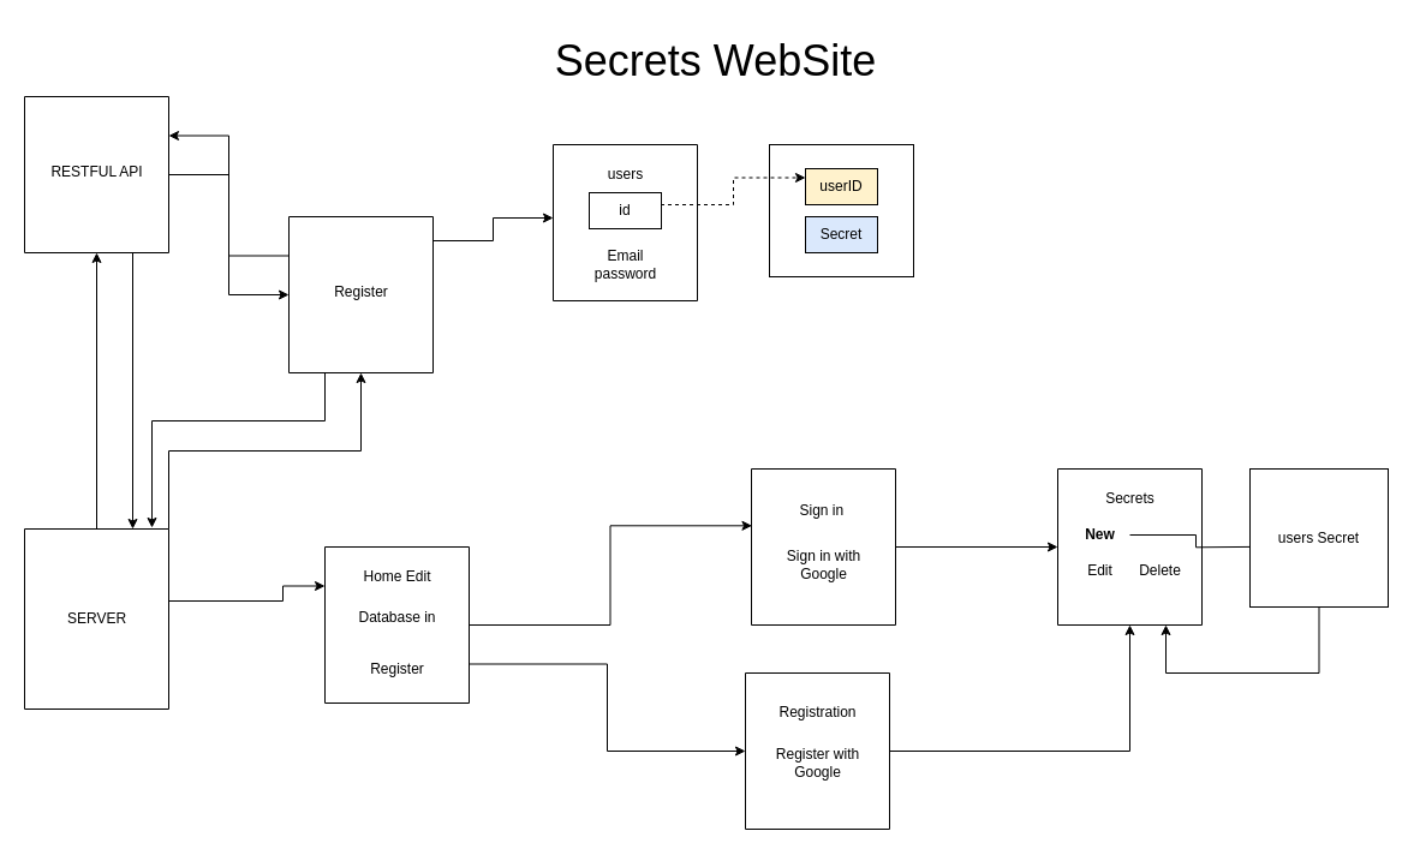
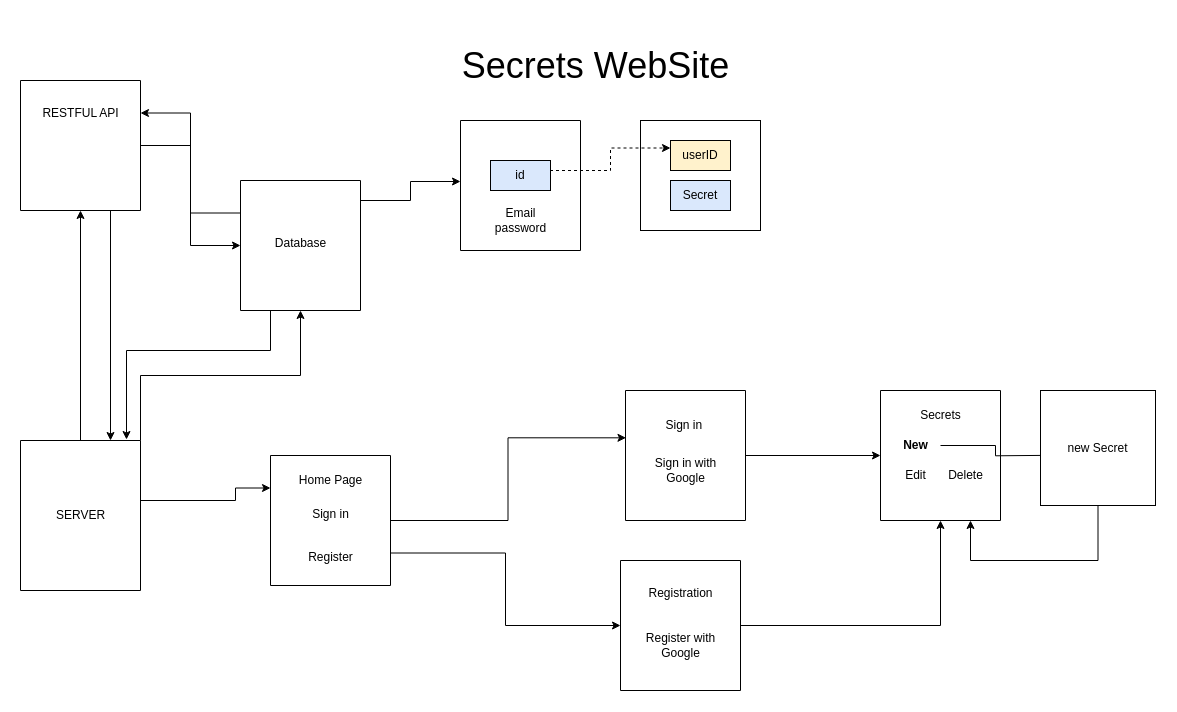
  <mxCell id="0" />
  <mxCell id="1" parent="0" />
  <mxCell id="2" style="edgeStyle=orthogonalEdgeStyle;rounded=0;orthogonalLoop=1;jettySize=auto;html=1;exitX=1;exitY=0.5;exitDx=0;exitDy=0;entryX=0;entryY=0.5;entryDx=0;entryDy=0;" parent="1" source="3" target="28" edge="1"><mxGeometry relative="1" as="geometry"><mxPoint x="910" y="454.824" as="targetPoint" /></mxGeometry></mxCell>
  <mxCell id="3" value="" style="swimlane;startSize=0;" parent="1" vertex="1"><mxGeometry x="625" y="390" width="120" height="130" as="geometry" /></mxCell>
  <mxCell id="4" value="Sign in&amp;nbsp;" style="text;html=1;align=center;verticalAlign=middle;resizable=0;points=[];autosize=1;strokeColor=none;fillColor=none;" parent="3" vertex="1"><mxGeometry x="30" y="20" width="60" height="30" as="geometry" /></mxCell>
  <mxCell id="5" value="Sign in with&lt;br&gt;Google" style="text;html=1;align=center;verticalAlign=middle;resizable=0;points=[];autosize=1;strokeColor=none;fillColor=none;" parent="3" vertex="1"><mxGeometry x="20" y="60" width="80" height="40" as="geometry" /></mxCell>
  <mxCell id="6" style="edgeStyle=orthogonalEdgeStyle;rounded=0;orthogonalLoop=1;jettySize=auto;html=1;exitX=1;exitY=0.75;exitDx=0;exitDy=0;entryX=0;entryY=0.5;entryDx=0;entryDy=0;" parent="1" source="7" target="11" edge="1"><mxGeometry relative="1" as="geometry" /></mxCell>
  <mxCell id="7" value="" style="swimlane;startSize=0;" parent="1" vertex="1"><mxGeometry x="270" y="455" width="120" height="130" as="geometry" /></mxCell>
- <mxCell id="8" value="Database in&lt;div&gt;&lt;br&gt;&lt;/div&gt;&lt;div&gt;&lt;br&gt;Register&lt;/div&gt;" style="text;html=1;align=center;verticalAlign=middle;resizable=0;points=[];autosize=1;strokeColor=none;fillColor=none;" parent="7" vertex="1"><mxGeometry x="25" y="45" width="70" height="70" as="geometry" /></mxCell>
- <mxCell id="9" value="Home Edit" style="text;html=1;align=center;verticalAlign=middle;resizable=0;points=[];autosize=1;strokeColor=none;fillColor=none;" parent="7" vertex="1"><mxGeometry x="15" y="10" width="90" height="30" as="geometry" /></mxCell>
+ <mxCell id="8" value="Sign in&lt;div&gt;&lt;br&gt;&lt;/div&gt;&lt;div&gt;&lt;br&gt;Register&lt;/div&gt;" style="text;html=1;align=center;verticalAlign=middle;resizable=0;points=[];autosize=1;strokeColor=none;fillColor=none;" parent="7" vertex="1"><mxGeometry x="25" y="45" width="70" height="70" as="geometry" /></mxCell>
+ <mxCell id="9" value="Home Page" style="text;html=1;align=center;verticalAlign=middle;resizable=0;points=[];autosize=1;strokeColor=none;fillColor=none;" parent="7" vertex="1"><mxGeometry x="15" y="10" width="90" height="30" as="geometry" /></mxCell>
  <mxCell id="10" style="edgeStyle=orthogonalEdgeStyle;rounded=0;orthogonalLoop=1;jettySize=auto;html=1;exitX=1;exitY=0.5;exitDx=0;exitDy=0;entryX=0.5;entryY=1;entryDx=0;entryDy=0;" parent="1" source="11" target="28" edge="1"><mxGeometry relative="1" as="geometry" /></mxCell>
  <mxCell id="11" value="" style="swimlane;startSize=0;" parent="1" vertex="1"><mxGeometry x="620" y="560" width="120" height="130" as="geometry" /></mxCell>
  <mxCell id="12" value="Registration" style="text;html=1;align=center;verticalAlign=middle;resizable=0;points=[];autosize=1;strokeColor=none;fillColor=none;" parent="11" vertex="1"><mxGeometry x="15" y="18" width="90" height="30" as="geometry" /></mxCell>
- <mxCell id="13" value="Register with&lt;br&gt;Google" style="text;html=1;align=center;verticalAlign=middle;resizable=0;points=[];autosize=1;strokeColor=none;fillColor=none;" parent="11" vertex="1"><mxGeometry x="15" y="55" width="90" height="40" as="geometry" /></mxCell>
+ <mxCell id="13" value="Register with&lt;br&gt;Google" style="text;html=1;align=center;verticalAlign=middle;resizable=0;points=[];autosize=1;strokeColor=none;fillColor=none;" parent="11" vertex="1"><mxGeometry x="15" y="65" width="90" height="40" as="geometry" /></mxCell>
  <mxCell id="14" style="edgeStyle=orthogonalEdgeStyle;rounded=0;orthogonalLoop=1;jettySize=auto;html=1;entryX=0.5;entryY=1;entryDx=0;entryDy=0;" parent="1" source="17" target="21" edge="1"><mxGeometry relative="1" as="geometry" /></mxCell>
  <mxCell id="15" style="edgeStyle=orthogonalEdgeStyle;rounded=0;orthogonalLoop=1;jettySize=auto;html=1;entryX=0;entryY=0.25;entryDx=0;entryDy=0;" parent="1" source="17" target="7" edge="1"><mxGeometry relative="1" as="geometry"><mxPoint x="320" y="520" as="targetPoint" /><Array as="points"><mxPoint x="235" y="500" /><mxPoint x="235" y="488" /></Array></mxGeometry></mxCell>
  <mxCell id="16" style="edgeStyle=orthogonalEdgeStyle;rounded=0;orthogonalLoop=1;jettySize=auto;html=1;exitX=1;exitY=0;exitDx=0;exitDy=0;" parent="1" source="17" target="25" edge="1"><mxGeometry relative="1" as="geometry" /></mxCell>
  <mxCell id="17" value="" style="swimlane;startSize=0;" parent="1" vertex="1"><mxGeometry x="20" y="440" width="120" height="150" as="geometry" /></mxCell>
  <mxCell id="18" value="SERVER" style="text;html=1;align=center;verticalAlign=middle;resizable=0;points=[];autosize=1;strokeColor=none;fillColor=none;" parent="17" vertex="1"><mxGeometry x="25" y="60" width="70" height="30" as="geometry" /></mxCell>
  <mxCell id="19" style="edgeStyle=orthogonalEdgeStyle;rounded=0;orthogonalLoop=1;jettySize=auto;html=1;entryX=0;entryY=0.5;entryDx=0;entryDy=0;" parent="1" source="21" target="25" edge="1"><mxGeometry relative="1" as="geometry" /></mxCell>
  <mxCell id="20" style="edgeStyle=orthogonalEdgeStyle;rounded=0;orthogonalLoop=1;jettySize=auto;html=1;exitX=0.75;exitY=1;exitDx=0;exitDy=0;entryX=0.75;entryY=0;entryDx=0;entryDy=0;" parent="1" source="21" target="17" edge="1"><mxGeometry relative="1" as="geometry" /></mxCell>
  <mxCell id="21" value="" style="swimlane;startSize=0;" parent="1" vertex="1"><mxGeometry x="20" y="80" width="120" height="130" as="geometry" /></mxCell>
- <mxCell id="22" value="RESTFUL API" style="text;html=1;align=center;verticalAlign=middle;resizable=0;points=[];autosize=1;strokeColor=none;fillColor=none;" parent="21" vertex="1"><mxGeometry x="10" y="48" width="100" height="30" as="geometry" /></mxCell>
+ <mxCell id="22" value="RESTFUL API" style="text;html=1;align=center;verticalAlign=middle;resizable=0;points=[];autosize=1;strokeColor=none;fillColor=none;" parent="21" vertex="1"><mxGeometry x="10" y="18" width="100" height="30" as="geometry" /></mxCell>
  <mxCell id="23" style="edgeStyle=orthogonalEdgeStyle;rounded=0;orthogonalLoop=1;jettySize=auto;html=1;exitX=0;exitY=0.25;exitDx=0;exitDy=0;entryX=1;entryY=0.25;entryDx=0;entryDy=0;" parent="1" source="25" target="21" edge="1"><mxGeometry relative="1" as="geometry" /></mxCell>
  <mxCell id="24" style="edgeStyle=orthogonalEdgeStyle;rounded=0;orthogonalLoop=1;jettySize=auto;html=1;exitX=1;exitY=0.5;exitDx=0;exitDy=0;" parent="1" source="25" target="37" edge="1"><mxGeometry relative="1" as="geometry"><mxPoint x="460" y="180" as="targetPoint" /><Array as="points"><mxPoint x="360" y="200" /><mxPoint x="410" y="200" /><mxPoint x="410" y="181" /></Array></mxGeometry></mxCell>
  <mxCell id="25" value="" style="swimlane;startSize=0;" parent="1" vertex="1"><mxGeometry x="240" y="180" width="120" height="130" as="geometry" /></mxCell>
- <mxCell id="26" value="Register" style="text;html=1;align=center;verticalAlign=middle;resizable=0;points=[];autosize=1;strokeColor=none;fillColor=none;" parent="25" vertex="1"><mxGeometry x="25" y="48" width="70" height="30" as="geometry" /></mxCell>
+ <mxCell id="26" value="Database" style="text;html=1;align=center;verticalAlign=middle;resizable=0;points=[];autosize=1;strokeColor=none;fillColor=none;" parent="25" vertex="1"><mxGeometry x="25" y="48" width="70" height="30" as="geometry" /></mxCell>
  <mxCell id="27" style="edgeStyle=orthogonalEdgeStyle;rounded=0;orthogonalLoop=1;jettySize=auto;html=1;" parent="1" source="31" edge="1"><mxGeometry relative="1" as="geometry"><mxPoint x="1050" y="454.824" as="targetPoint" /></mxGeometry></mxCell>
  <mxCell id="28" value="" style="swimlane;startSize=0;" parent="1" vertex="1"><mxGeometry x="880" y="390" width="120" height="130" as="geometry" /></mxCell>
  <mxCell id="29" value="Secrets" style="text;html=1;align=center;verticalAlign=middle;resizable=0;points=[];autosize=1;strokeColor=none;fillColor=none;" parent="28" vertex="1"><mxGeometry x="30" y="10" width="60" height="30" as="geometry" /></mxCell>
  <mxCell id="30" value="Edit" style="text;html=1;align=center;verticalAlign=middle;resizable=0;points=[];autosize=1;strokeColor=none;fillColor=none;" parent="28" vertex="1"><mxGeometry x="15" y="70" width="40" height="30" as="geometry" /></mxCell>
  <mxCell id="31" value="&lt;b&gt;New&lt;/b&gt;" style="text;html=1;align=center;verticalAlign=middle;resizable=0;points=[];autosize=1;strokeColor=none;fillColor=none;" parent="28" vertex="1"><mxGeometry x="10" y="40" width="50" height="30" as="geometry" /></mxCell>
  <mxCell id="32" value="Delete" style="text;html=1;align=center;verticalAlign=middle;resizable=0;points=[];autosize=1;strokeColor=none;fillColor=none;" parent="28" vertex="1"><mxGeometry x="55" y="70" width="60" height="30" as="geometry" /></mxCell>
  <mxCell id="33" style="edgeStyle=orthogonalEdgeStyle;rounded=0;orthogonalLoop=1;jettySize=auto;html=1;exitX=0.5;exitY=1;exitDx=0;exitDy=0;entryX=0.75;entryY=1;entryDx=0;entryDy=0;" parent="1" source="34" target="28" edge="1"><mxGeometry relative="1" as="geometry"><mxPoint x="1010" y="600" as="targetPoint" /><Array as="points"><mxPoint x="1097" y="560" /><mxPoint x="970" y="560" /></Array></mxGeometry></mxCell>
- <mxCell id="34" value="users Secret" style="whiteSpace=wrap;html=1;aspect=fixed;" parent="1" vertex="1"><mxGeometry x="1040" y="390" width="115" height="115" as="geometry" /></mxCell>
+ <mxCell id="34" value="new Secret" style="whiteSpace=wrap;html=1;aspect=fixed;" parent="1" vertex="1"><mxGeometry x="1040" y="390" width="115" height="115" as="geometry" /></mxCell>
  <mxCell id="35" style="edgeStyle=orthogonalEdgeStyle;rounded=0;orthogonalLoop=1;jettySize=auto;html=1;exitX=1;exitY=0.5;exitDx=0;exitDy=0;entryX=0.004;entryY=0.364;entryDx=0;entryDy=0;entryPerimeter=0;" parent="1" source="7" target="3" edge="1"><mxGeometry relative="1" as="geometry" /></mxCell>
- <mxCell id="36" value="&lt;font style=&quot;font-size: 36px;&quot;&gt;Secrets WebSite&lt;/font&gt;" style="text;html=1;align=center;verticalAlign=middle;resizable=0;points=[];autosize=1;strokeColor=none;fillColor=none;" parent="1" vertex="1"><mxGeometry x="450" y="20" width="290" height="60" as="geometry" /></mxCell>
+ <mxCell id="36" value="&lt;font style=&quot;font-size: 36px;&quot;&gt;Secrets WebSite&lt;/font&gt;" style="text;html=1;align=center;verticalAlign=middle;resizable=0;points=[];autosize=1;strokeColor=none;fillColor=none;" parent="1" vertex="1"><mxGeometry x="450" y="35" width="290" height="60" as="geometry" /></mxCell>
  <mxCell id="37" value="" style="swimlane;startSize=0;" parent="1" vertex="1"><mxGeometry x="460" y="120" width="120" height="130" as="geometry" /></mxCell>
  <mxCell id="38" value="Email&lt;br&gt;password" style="text;html=1;align=center;verticalAlign=middle;resizable=0;points=[];autosize=1;strokeColor=none;fillColor=none;" parent="37" vertex="1"><mxGeometry x="25" y="80" width="70" height="40" as="geometry" /></mxCell>
- <mxCell id="39" value="users" style="text;html=1;align=center;verticalAlign=middle;resizable=0;points=[];autosize=1;strokeColor=none;fillColor=none;" parent="37" vertex="1"><mxGeometry x="35" y="10" width="50" height="30" as="geometry" /></mxCell>
- <mxCell id="40" value="&lt;span style=&quot;text-wrap-mode: nowrap;&quot;&gt;id&lt;/span&gt;" style="whiteSpace=wrap;html=1;" parent="37" vertex="1"><mxGeometry x="30" y="40" width="60" height="30" as="geometry" /></mxCell>
+ <mxCell id="40" value="&lt;span style=&quot;text-wrap-mode: nowrap;&quot;&gt;id&lt;/span&gt;" style="whiteSpace=wrap;html=1;fillColor=#dae8fc;" parent="37" vertex="1"><mxGeometry x="30" y="40" width="60" height="30" as="geometry" /></mxCell>
  <mxCell id="41" value="" style="whiteSpace=wrap;html=1;" parent="1" vertex="1"><mxGeometry x="640" y="120" width="120" height="110" as="geometry" /></mxCell>
  <mxCell id="42" style="edgeStyle=orthogonalEdgeStyle;rounded=0;orthogonalLoop=1;jettySize=auto;html=1;exitX=1;exitY=0.75;exitDx=0;exitDy=0;entryX=0;entryY=0.25;entryDx=0;entryDy=0;dashed=1;" parent="1" source="40" target="43" edge="1"><mxGeometry relative="1" as="geometry"><Array as="points"><mxPoint x="550" y="170" /><mxPoint x="610" y="170" /><mxPoint x="610" y="148" /></Array></mxGeometry></mxCell>
  <mxCell id="43" value="&lt;span style=&quot;text-wrap-mode: nowrap;&quot;&gt;userID&lt;/span&gt;" style="whiteSpace=wrap;html=1;fillColor=#fff2cc;" parent="1" vertex="1"><mxGeometry x="670" y="140" width="60" height="30" as="geometry" /></mxCell>
  <mxCell id="44" value="&lt;span style=&quot;text-wrap-mode: nowrap;&quot;&gt;Secret&lt;/span&gt;" style="whiteSpace=wrap;html=1;fillColor=#dae8fc;" parent="1" vertex="1"><mxGeometry x="670" y="180" width="60" height="30" as="geometry" /></mxCell>
  <mxCell id="45" style="edgeStyle=orthogonalEdgeStyle;rounded=0;orthogonalLoop=1;jettySize=auto;html=1;exitX=0.25;exitY=1;exitDx=0;exitDy=0;" parent="1" source="25" edge="1"><mxGeometry relative="1" as="geometry"><mxPoint x="126" y="439" as="targetPoint" /><Array as="points"><mxPoint x="270" y="350" /><mxPoint x="126" y="350" /></Array></mxGeometry></mxCell>
